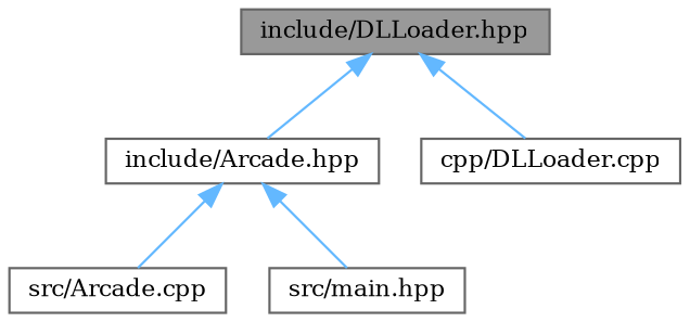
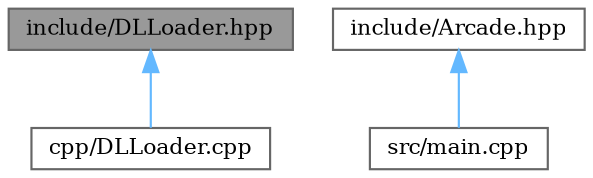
  digraph {
    fontname="DejaVu Serif"
    node [color=grey40 fillcolor=white fontname="DejaVu Serif" fontsize=10 shape=box style=filled]
    edge [color=steelblue1 dir=back fontname="DejaVu Serif" fontsize=10 labelfontname=Helvetica labelfontsize=10 style=solid]
    n1 [color=gray40 fillcolor=grey60 fontcolor=black height=0.2 label="include/DLLoader.hpp" width=0.4]
    n2 [height=0.2 label="include/Arcade.hpp" width=0.4]
    n3 [height=0.2 label="cpp/DLLoader.cpp" width=0.4]
-   n4 [height=0.2 label="src/Arcade.cpp" width=0.4]
-   n5 [height=0.2 label="src/main.hpp" width=0.4]
-   n1 -> n2
+   n5 [height=0.2 label="src/main.cpp" width=0.4]
    n1 -> n3
-   n2 -> n4
    n2 -> n5
  }
